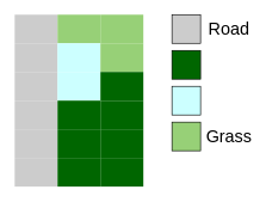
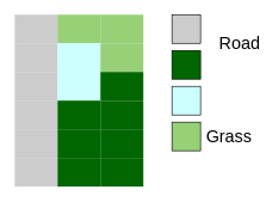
  <mxCell id="0" />
  <mxCell id="1" parent="0" />
  <mxCell id="2" value="" style="shape=table;html=1;whiteSpace=wrap;startSize=0;container=1;collapsible=0;childLayout=tableLayout;strokeWidth=1;swimlaneFillColor=none;strokeColor=none;" vertex="1" parent="1"><mxGeometry x="20" y="20" width="180" height="120" as="geometry" /></mxCell>
  <mxCell id="3" value="" style="shape=partialRectangle;html=1;whiteSpace=wrap;collapsible=0;dropTarget=0;pointerEvents=0;fillColor=none;top=0;left=0;bottom=0;right=0;points=[[0,0.5],[1,0.5]];portConstraint=eastwest;" vertex="1" parent="2"><mxGeometry width="180" height="40" as="geometry" /></mxCell>
  <mxCell id="4" value="" style="shape=partialRectangle;html=1;whiteSpace=wrap;connectable=0;top=0;left=0;bottom=0;right=0;overflow=hidden;pointerEvents=1;fillColor=#CCCCCC;" vertex="1" parent="3"><mxGeometry width="60" height="40" as="geometry" /></mxCell>
  <mxCell id="5" value="" style="shape=partialRectangle;html=1;whiteSpace=wrap;connectable=0;top=0;left=0;bottom=0;right=0;overflow=hidden;pointerEvents=1;fillColor=#97D077;" vertex="1" parent="3"><mxGeometry x="60" width="60" height="40" as="geometry" /></mxCell>
  <mxCell id="6" value="" style="shape=partialRectangle;html=1;whiteSpace=wrap;connectable=0;top=0;left=0;bottom=0;right=0;overflow=hidden;pointerEvents=1;fillColor=#97D077;" vertex="1" parent="3"><mxGeometry x="120" width="60" height="40" as="geometry" /></mxCell>
  <mxCell id="7" value="" style="shape=partialRectangle;html=1;whiteSpace=wrap;collapsible=0;dropTarget=0;pointerEvents=0;fillColor=none;top=0;left=0;bottom=0;right=0;points=[[0,0.5],[1,0.5]];portConstraint=eastwest;" vertex="1" parent="2"><mxGeometry y="40" width="180" height="40" as="geometry" /></mxCell>
  <mxCell id="8" value="" style="shape=partialRectangle;html=1;whiteSpace=wrap;connectable=0;top=0;left=0;bottom=0;right=0;overflow=hidden;pointerEvents=1;fillColor=#CCCCCC;" vertex="1" parent="7"><mxGeometry width="60" height="40" as="geometry" /></mxCell>
  <mxCell id="9" value="" style="shape=partialRectangle;html=1;whiteSpace=wrap;connectable=0;top=0;left=0;bottom=0;right=0;overflow=hidden;pointerEvents=1;fillColor=#CCFFFF;" vertex="1" parent="7"><mxGeometry x="60" width="60" height="40" as="geometry" /></mxCell>
  <mxCell id="10" value="" style="shape=partialRectangle;html=1;whiteSpace=wrap;connectable=0;top=0;left=0;bottom=0;right=0;overflow=hidden;pointerEvents=1;fillColor=#97D077;" vertex="1" parent="7"><mxGeometry x="120" width="60" height="40" as="geometry" /></mxCell>
  <mxCell id="11" value="" style="shape=partialRectangle;html=1;whiteSpace=wrap;collapsible=0;dropTarget=0;pointerEvents=0;fillColor=none;top=0;left=0;bottom=0;right=0;points=[[0,0.5],[1,0.5]];portConstraint=eastwest;" vertex="1" parent="2"><mxGeometry y="80" width="180" height="40" as="geometry" /></mxCell>
  <mxCell id="12" value="" style="shape=partialRectangle;html=1;whiteSpace=wrap;connectable=0;top=0;left=0;bottom=0;right=0;overflow=hidden;pointerEvents=1;fillColor=#CCCCCC;" vertex="1" parent="11"><mxGeometry width="60" height="40" as="geometry" /></mxCell>
  <mxCell id="13" value="" style="shape=partialRectangle;html=1;whiteSpace=wrap;connectable=0;top=0;left=0;bottom=0;right=0;overflow=hidden;pointerEvents=1;fillColor=#CCFFFF;" vertex="1" parent="11"><mxGeometry x="60" width="60" height="40" as="geometry" /></mxCell>
  <mxCell id="14" value="" style="shape=partialRectangle;html=1;whiteSpace=wrap;connectable=0;top=0;left=0;bottom=0;right=0;overflow=hidden;pointerEvents=1;fillColor=#006600;" vertex="1" parent="11"><mxGeometry x="120" width="60" height="40" as="geometry" /></mxCell>
  <mxCell id="15" value="" style="rounded=0;whiteSpace=wrap;html=1;fillColor=#CCCCCC;gradientColor=none;" vertex="1" parent="1"><mxGeometry x="240" y="20" width="40" height="40" as="geometry" /></mxCell>
  <mxCell id="16" value="" style="rounded=0;whiteSpace=wrap;html=1;gradientColor=none;fillColor=#006600;" vertex="1" parent="1"><mxGeometry x="240" y="70" width="40" height="40" as="geometry" /></mxCell>
  <mxCell id="17" value="" style="rounded=0;whiteSpace=wrap;html=1;gradientColor=none;fillColor=#CCFFFF;" vertex="1" parent="1"><mxGeometry x="240" y="120" width="40" height="40" as="geometry" /></mxCell>
  <mxCell id="18" value="" style="rounded=0;whiteSpace=wrap;html=1;gradientColor=none;fillColor=#97D077;" vertex="1" parent="1"><mxGeometry x="240" y="170" width="40" height="40" as="geometry" /></mxCell>
- <mxCell id="19" value="&lt;font style=&quot;font-size: 24px&quot;&gt;Road&lt;/font&gt;" style="text;html=1;strokeColor=none;fillColor=none;align=center;verticalAlign=middle;whiteSpace=wrap;rounded=0;" vertex="1" parent="1"><mxGeometry x="290" y="30" width="60" height="20" as="geometry" /></mxCell>
+ <mxCell id="19" value="&lt;font style=&quot;font-size: 24px&quot;&gt;Road&lt;/font&gt;" style="text;html=1;strokeColor=none;fillColor=none;align=center;verticalAlign=middle;whiteSpace=wrap;rounded=0;" vertex="1" parent="1"><mxGeometry x="305" y="50" width="60" height="20" as="geometry" /></mxCell>
  <mxCell id="20" value="&lt;font style=&quot;font-size: 24px&quot;&gt;Grass&lt;/font&gt;" style="text;html=1;strokeColor=none;fillColor=none;align=center;verticalAlign=middle;whiteSpace=wrap;rounded=0;" vertex="1" parent="1"><mxGeometry x="300" y="180" width="40" height="20" as="geometry" /></mxCell>
  <mxCell id="21" value="" style="shape=table;html=1;whiteSpace=wrap;startSize=0;container=1;collapsible=0;childLayout=tableLayout;strokeWidth=1;swimlaneFillColor=none;strokeColor=none;" vertex="1" parent="1"><mxGeometry x="20" y="140" width="180" height="120" as="geometry" /></mxCell>
  <mxCell id="22" value="" style="shape=partialRectangle;html=1;whiteSpace=wrap;collapsible=0;dropTarget=0;pointerEvents=0;fillColor=none;top=0;left=0;bottom=0;right=0;points=[[0,0.5],[1,0.5]];portConstraint=eastwest;" vertex="1" parent="21"><mxGeometry width="180" height="40" as="geometry" /></mxCell>
  <mxCell id="23" value="" style="shape=partialRectangle;html=1;whiteSpace=wrap;connectable=0;top=0;left=0;bottom=0;right=0;overflow=hidden;pointerEvents=1;fillColor=#CCCCCC;" vertex="1" parent="22"><mxGeometry width="60" height="40" as="geometry" /></mxCell>
  <mxCell id="24" value="" style="shape=partialRectangle;html=1;whiteSpace=wrap;connectable=0;top=0;left=0;bottom=0;right=0;overflow=hidden;pointerEvents=1;fillColor=#006600;" vertex="1" parent="22"><mxGeometry x="60" width="60" height="40" as="geometry" /></mxCell>
  <mxCell id="25" value="" style="shape=partialRectangle;html=1;whiteSpace=wrap;connectable=0;top=0;left=0;bottom=0;right=0;overflow=hidden;pointerEvents=1;fillColor=#006600;" vertex="1" parent="22"><mxGeometry x="120" width="60" height="40" as="geometry" /></mxCell>
  <mxCell id="26" value="" style="shape=partialRectangle;html=1;whiteSpace=wrap;collapsible=0;dropTarget=0;pointerEvents=0;fillColor=none;top=0;left=0;bottom=0;right=0;points=[[0,0.5],[1,0.5]];portConstraint=eastwest;" vertex="1" parent="21"><mxGeometry y="40" width="180" height="40" as="geometry" /></mxCell>
  <mxCell id="27" value="" style="shape=partialRectangle;html=1;whiteSpace=wrap;connectable=0;top=0;left=0;bottom=0;right=0;overflow=hidden;pointerEvents=1;fillColor=#CCCCCC;" vertex="1" parent="26"><mxGeometry width="60" height="40" as="geometry" /></mxCell>
  <mxCell id="28" value="" style="shape=partialRectangle;html=1;whiteSpace=wrap;connectable=0;top=0;left=0;bottom=0;right=0;overflow=hidden;pointerEvents=1;fillColor=#006600;" vertex="1" parent="26"><mxGeometry x="60" width="60" height="40" as="geometry" /></mxCell>
  <mxCell id="29" value="" style="shape=partialRectangle;html=1;whiteSpace=wrap;connectable=0;top=0;left=0;bottom=0;right=0;overflow=hidden;pointerEvents=1;fillColor=#006600;" vertex="1" parent="26"><mxGeometry x="120" width="60" height="40" as="geometry" /></mxCell>
  <mxCell id="30" value="" style="shape=partialRectangle;html=1;whiteSpace=wrap;collapsible=0;dropTarget=0;pointerEvents=0;fillColor=none;top=0;left=0;bottom=0;right=0;points=[[0,0.5],[1,0.5]];portConstraint=eastwest;" vertex="1" parent="21"><mxGeometry y="80" width="180" height="40" as="geometry" /></mxCell>
  <mxCell id="31" value="" style="shape=partialRectangle;html=1;whiteSpace=wrap;connectable=0;top=0;left=0;bottom=0;right=0;overflow=hidden;pointerEvents=1;fillColor=#CCCCCC;" vertex="1" parent="30"><mxGeometry width="60" height="40" as="geometry" /></mxCell>
  <mxCell id="32" value="" style="shape=partialRectangle;html=1;whiteSpace=wrap;connectable=0;top=0;left=0;bottom=0;right=0;overflow=hidden;pointerEvents=1;fillColor=#006600;" vertex="1" parent="30"><mxGeometry x="60" width="60" height="40" as="geometry" /></mxCell>
  <mxCell id="33" value="" style="shape=partialRectangle;html=1;whiteSpace=wrap;connectable=0;top=0;left=0;bottom=0;right=0;overflow=hidden;pointerEvents=1;fillColor=#006600;" vertex="1" parent="30"><mxGeometry x="120" width="60" height="40" as="geometry" /></mxCell>
